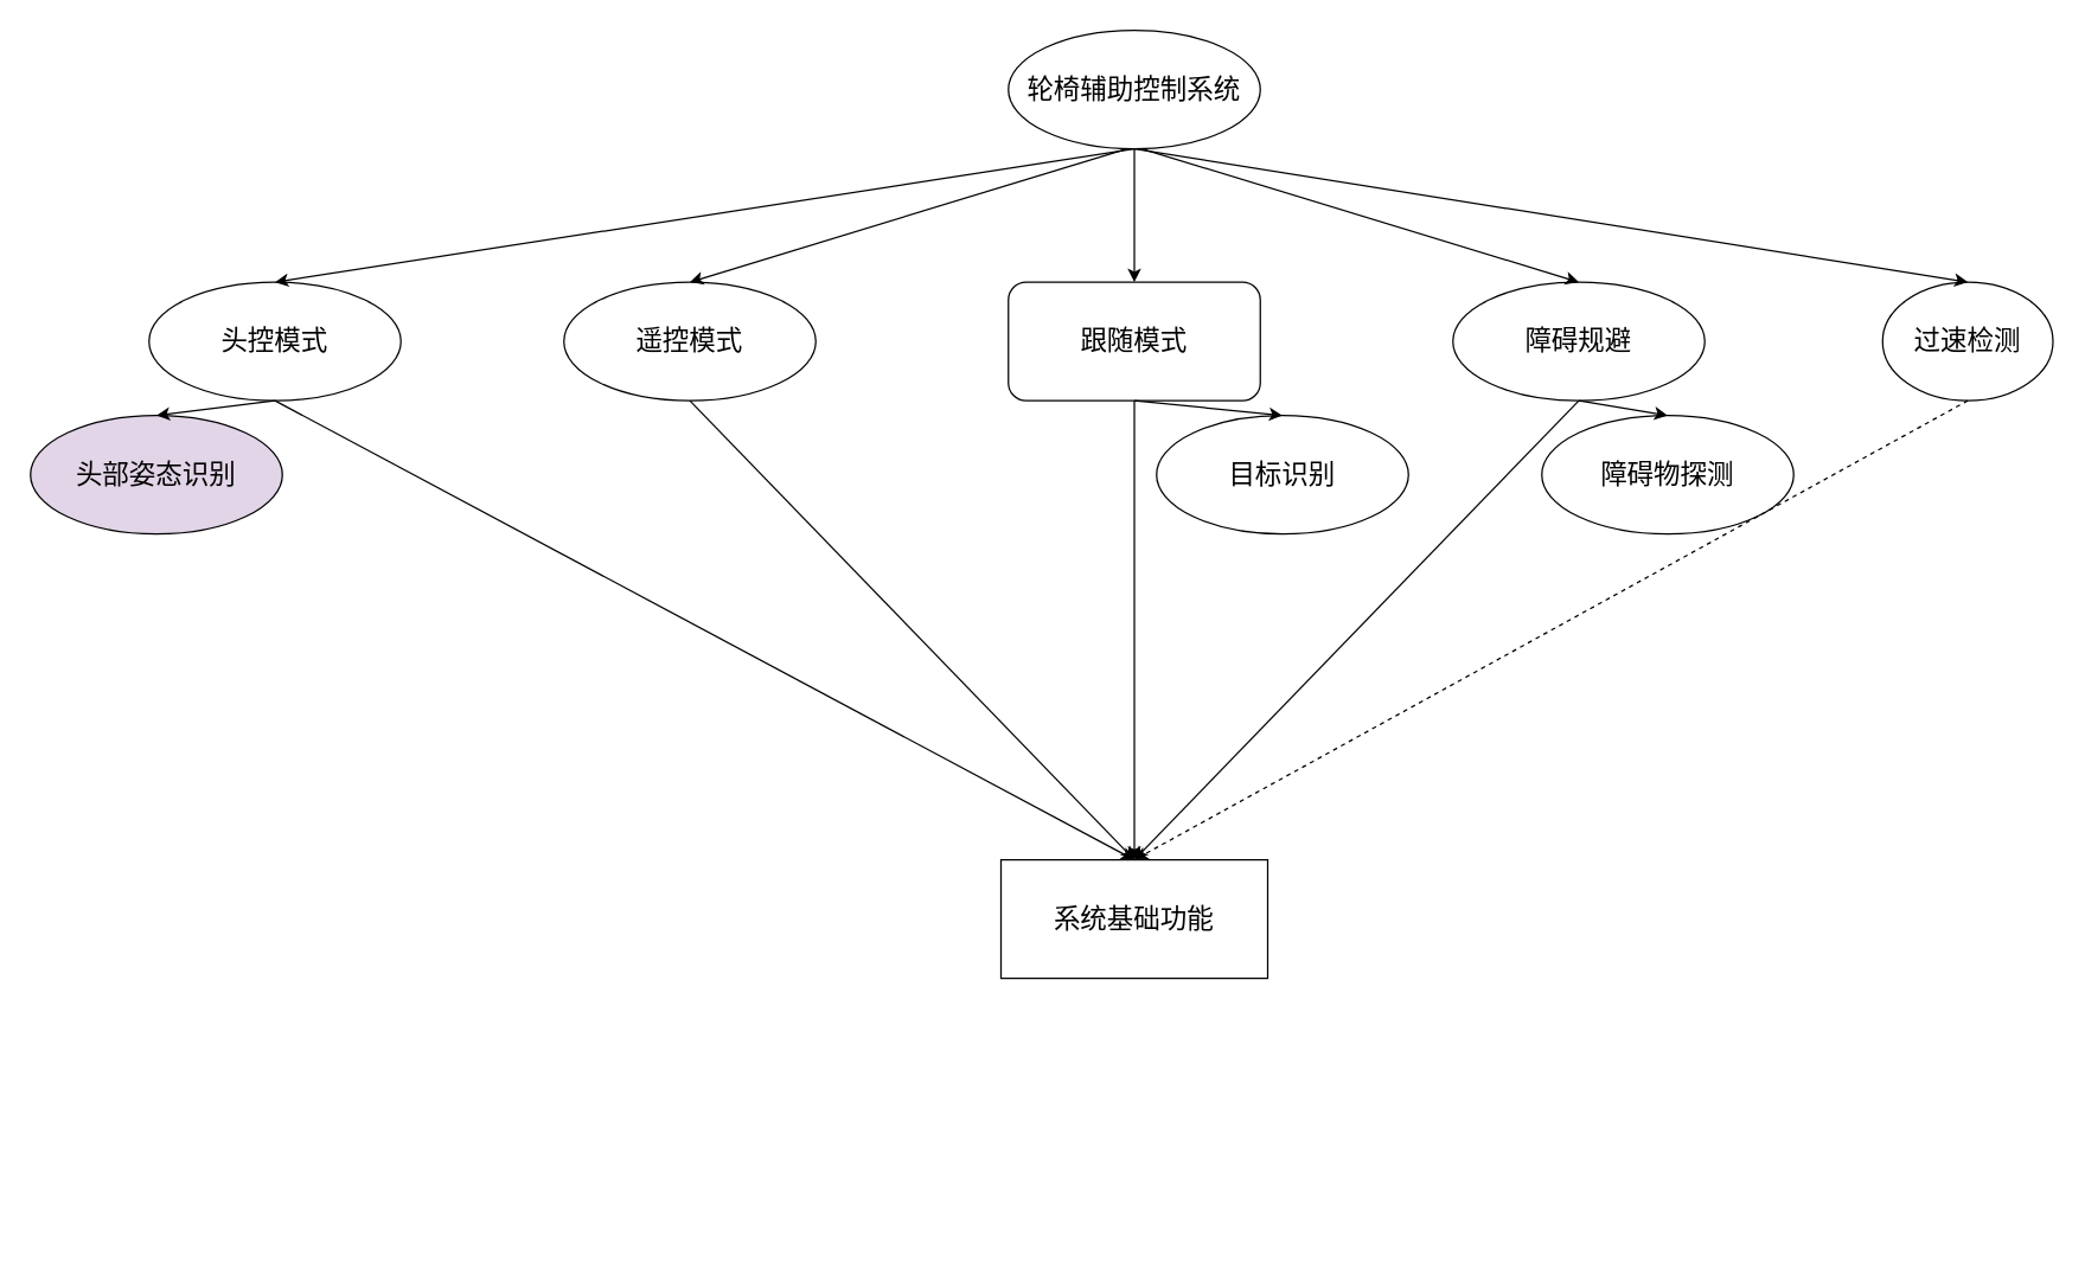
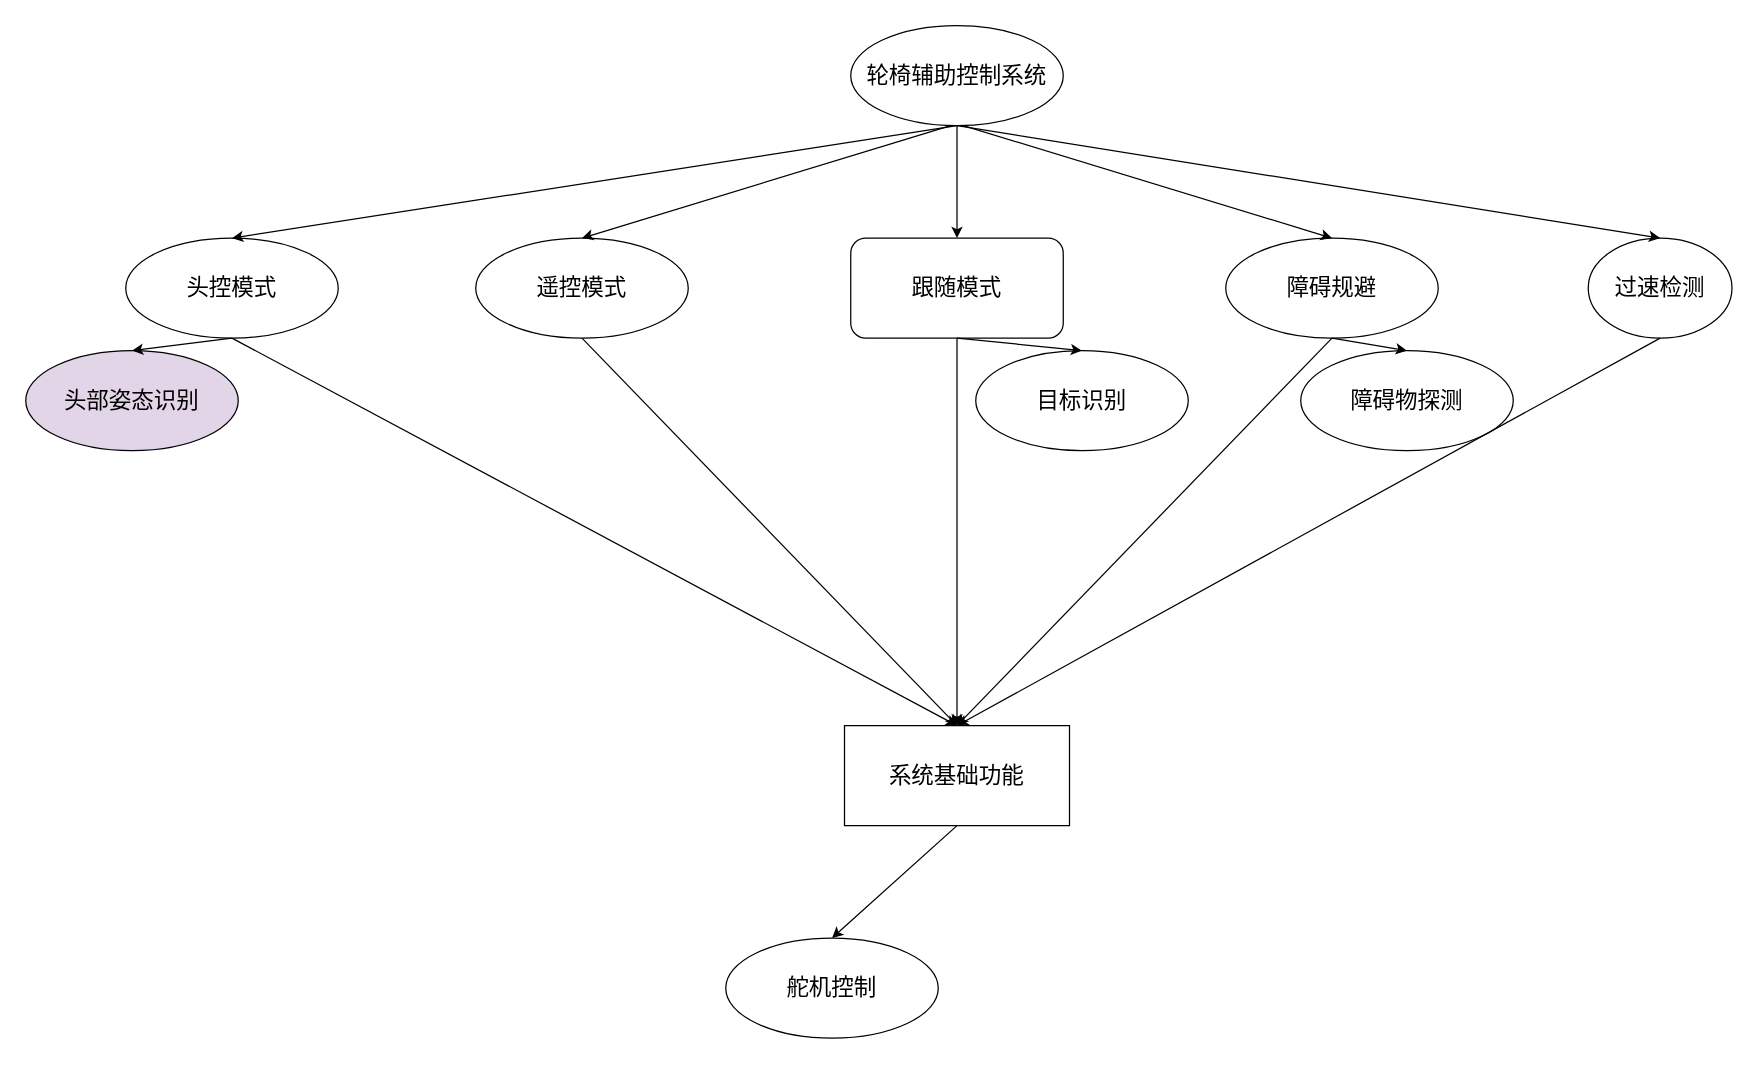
  <mxCell id="0" />
  <mxCell id="1" parent="0" />
  <mxCell id="2" value="&lt;font style=&quot;font-size: 18px;&quot;&gt;轮椅辅助控制系统&lt;/font&gt;" style="ellipse;whiteSpace=wrap;html=1;" vertex="1" parent="1"><mxGeometry x="680" y="20" width="170" height="80" as="geometry" /></mxCell>
  <mxCell id="3" value="&lt;span style=&quot;font-size: 18px;&quot;&gt;头控模式&lt;/span&gt;" style="ellipse;whiteSpace=wrap;html=1;" vertex="1" parent="1"><mxGeometry x="100" y="190" width="170" height="80" as="geometry" /></mxCell>
  <mxCell id="4" value="&lt;span style=&quot;font-size: 18px;&quot;&gt;遥控模式&lt;/span&gt;" style="ellipse;whiteSpace=wrap;html=1;" vertex="1" parent="1"><mxGeometry x="380" y="190" width="170" height="80" as="geometry" /></mxCell>
  <mxCell id="5" value="&lt;span style=&quot;font-size: 18px;&quot;&gt;跟随模式&lt;/span&gt;" style="whiteSpace=wrap;html=1;rounded=1;" vertex="1" parent="1"><mxGeometry x="680" y="190" width="170" height="80" as="geometry" /></mxCell>
  <mxCell id="6" value="&lt;span style=&quot;font-size: 18px;&quot;&gt;障碍规避&lt;/span&gt;" style="ellipse;whiteSpace=wrap;html=1;" vertex="1" parent="1"><mxGeometry x="980" y="190" width="170" height="80" as="geometry" /></mxCell>
  <mxCell id="7" value="&lt;span style=&quot;font-size: 18px;&quot;&gt;过速检测&lt;/span&gt;" style="ellipse;whiteSpace=wrap;html=1;" vertex="1" parent="1"><mxGeometry x="1270" y="190" width="115" height="80" as="geometry" /></mxCell>
  <mxCell id="8" value="" style="endArrow=classic;html=1;rounded=0;exitX=0.5;exitY=1;exitDx=0;exitDy=0;entryX=0.5;entryY=0;entryDx=0;entryDy=0;" edge="1" parent="1" source="2" target="3"><mxGeometry width="50" height="50" relative="1" as="geometry"><mxPoint x="720" y="390" as="sourcePoint" /><mxPoint x="770" y="340" as="targetPoint" /></mxGeometry></mxCell>
  <mxCell id="9" value="" style="endArrow=classic;html=1;rounded=0;entryX=0.5;entryY=0;entryDx=0;entryDy=0;" edge="1" parent="1" target="4"><mxGeometry width="50" height="50" relative="1" as="geometry"><mxPoint x="760" y="100" as="sourcePoint" /><mxPoint x="325" y="200" as="targetPoint" /></mxGeometry></mxCell>
  <mxCell id="10" value="" style="endArrow=classic;html=1;rounded=0;entryX=0.5;entryY=0;entryDx=0;entryDy=0;" edge="1" parent="1" target="5"><mxGeometry width="50" height="50" relative="1" as="geometry"><mxPoint x="765" y="100" as="sourcePoint" /><mxPoint x="335" y="210" as="targetPoint" /></mxGeometry></mxCell>
  <mxCell id="11" value="" style="endArrow=classic;html=1;rounded=0;entryX=0.5;entryY=0;entryDx=0;entryDy=0;" edge="1" parent="1" target="6"><mxGeometry width="50" height="50" relative="1" as="geometry"><mxPoint x="770" y="100" as="sourcePoint" /><mxPoint x="345" y="220" as="targetPoint" /></mxGeometry></mxCell>
  <mxCell id="12" value="" style="endArrow=classic;html=1;rounded=0;exitX=0.5;exitY=1;exitDx=0;exitDy=0;entryX=0.5;entryY=0;entryDx=0;entryDy=0;" edge="1" parent="1" source="2" target="7"><mxGeometry width="50" height="50" relative="1" as="geometry"><mxPoint x="805" y="140" as="sourcePoint" /><mxPoint x="355" y="230" as="targetPoint" /></mxGeometry></mxCell>
  <mxCell id="13" value="&lt;span style=&quot;font-size: 18px;&quot;&gt;障碍物探测&lt;/span&gt;" style="ellipse;whiteSpace=wrap;html=1;" vertex="1" parent="1"><mxGeometry x="1040" y="280" width="170" height="80" as="geometry" /></mxCell>
  <mxCell id="14" value="" style="endArrow=classic;html=1;rounded=0;exitX=0.5;exitY=1;exitDx=0;exitDy=0;entryX=0.5;entryY=0;entryDx=0;entryDy=0;" edge="1" parent="1" source="6" target="13"><mxGeometry width="50" height="50" relative="1" as="geometry"><mxPoint x="720" y="390" as="sourcePoint" /><mxPoint x="1003" y="380" as="targetPoint" /></mxGeometry></mxCell>
  <mxCell id="15" value="&lt;span style=&quot;font-size: 18px;&quot;&gt;目标识别&lt;/span&gt;" style="ellipse;whiteSpace=wrap;html=1;" vertex="1" parent="1"><mxGeometry x="780" y="280" width="170" height="80" as="geometry" /></mxCell>
  <mxCell id="16" value="" style="endArrow=classic;html=1;rounded=0;exitX=0.5;exitY=1;exitDx=0;exitDy=0;entryX=0.5;entryY=0;entryDx=0;entryDy=0;" edge="1" parent="1" source="5" target="15"><mxGeometry width="50" height="50" relative="1" as="geometry"><mxPoint x="770" y="270" as="sourcePoint" /><mxPoint x="815" y="360" as="targetPoint" /></mxGeometry></mxCell>
  <mxCell id="17" value="" style="endArrow=classic;html=1;rounded=0;exitX=0.5;exitY=1;exitDx=0;exitDy=0;entryX=0.5;entryY=0;entryDx=0;entryDy=0;" edge="1" parent="1" source="3" target="22"><mxGeometry width="50" height="50" relative="1" as="geometry"><mxPoint x="830" y="350" as="sourcePoint" /><mxPoint x="765" y="600" as="targetPoint" /></mxGeometry></mxCell>
  <mxCell id="18" value="" style="endArrow=classic;html=1;rounded=0;exitX=0.5;exitY=1;exitDx=0;exitDy=0;entryX=0.5;entryY=0;entryDx=0;entryDy=0;" edge="1" parent="1" source="4" target="22"><mxGeometry width="50" height="50" relative="1" as="geometry"><mxPoint x="325" y="280" as="sourcePoint" /><mxPoint x="765" y="600" as="targetPoint" /></mxGeometry></mxCell>
  <mxCell id="19" value="" style="endArrow=classic;html=1;rounded=0;exitX=0.5;exitY=1;exitDx=0;exitDy=0;entryX=0.5;entryY=0;entryDx=0;entryDy=0;" edge="1" parent="1" source="5" target="22"><mxGeometry width="50" height="50" relative="1" as="geometry"><mxPoint x="335" y="290" as="sourcePoint" /><mxPoint x="765" y="600" as="targetPoint" /></mxGeometry></mxCell>
  <mxCell id="20" value="" style="endArrow=classic;html=1;rounded=0;exitX=0.5;exitY=1;exitDx=0;exitDy=0;entryX=0.5;entryY=0;entryDx=0;entryDy=0;" edge="1" parent="1" source="6" target="22"><mxGeometry width="50" height="50" relative="1" as="geometry"><mxPoint x="345" y="300" as="sourcePoint" /><mxPoint x="765" y="600" as="targetPoint" /></mxGeometry></mxCell>
- <mxCell id="21" value="" style="endArrow=classic;html=1;rounded=0;exitX=0.5;exitY=1;exitDx=0;exitDy=0;entryX=0.5;entryY=0;entryDx=0;entryDy=0;dashed=1;" edge="1" parent="1" source="7" target="22"><mxGeometry width="50" height="50" relative="1" as="geometry"><mxPoint x="355" y="310" as="sourcePoint" /><mxPoint x="765" y="600" as="targetPoint" /></mxGeometry></mxCell>
+ <mxCell id="21" value="" style="endArrow=classic;html=1;rounded=0;exitX=0.5;exitY=1;exitDx=0;exitDy=0;entryX=0.5;entryY=0;entryDx=0;entryDy=0;" edge="1" parent="1" source="7" target="22"><mxGeometry width="50" height="50" relative="1" as="geometry"><mxPoint x="355" y="310" as="sourcePoint" /><mxPoint x="765" y="600" as="targetPoint" /></mxGeometry></mxCell>
  <mxCell id="22" value="&lt;font style=&quot;font-size: 18px;&quot;&gt;系统基础功能&lt;/font&gt;" style="rounded=0;whiteSpace=wrap;html=1;" vertex="1" parent="1"><mxGeometry x="675" y="580" width="180" height="80" as="geometry" /></mxCell>
+ <mxCell id="23" value="&lt;span style=&quot;font-size: 18px;&quot;&gt;舵机控制&lt;/span&gt;" style="ellipse;whiteSpace=wrap;html=1;" vertex="1" parent="1"><mxGeometry x="580" y="750" width="170" height="80" as="geometry" /></mxCell>
+ <mxCell id="24" value="" style="endArrow=classic;html=1;rounded=0;entryX=0.5;entryY=0;entryDx=0;entryDy=0;exitX=0.5;exitY=1;exitDx=0;exitDy=0;" edge="1" parent="1" source="22" target="23"><mxGeometry width="50" height="50" relative="1" as="geometry"><mxPoint x="830" y="490" as="sourcePoint" /><mxPoint x="880" y="440" as="targetPoint" /></mxGeometry></mxCell>
  <mxCell id="25" value="&lt;span style=&quot;font-size: 18px;&quot;&gt;头部姿态识别&lt;/span&gt;" style="ellipse;whiteSpace=wrap;html=1;fillColor=#e1d5e7;" vertex="1" parent="1"><mxGeometry x="20" y="280" width="170" height="80" as="geometry" /></mxCell>
  <mxCell id="26" value="" style="endArrow=classic;html=1;rounded=0;exitX=0.5;exitY=1;exitDx=0;exitDy=0;entryX=0.5;entryY=0;entryDx=0;entryDy=0;" edge="1" parent="1" source="3" target="25"><mxGeometry width="50" height="50" relative="1" as="geometry"><mxPoint x="830" y="490" as="sourcePoint" /><mxPoint x="880" y="440" as="targetPoint" /></mxGeometry></mxCell>
